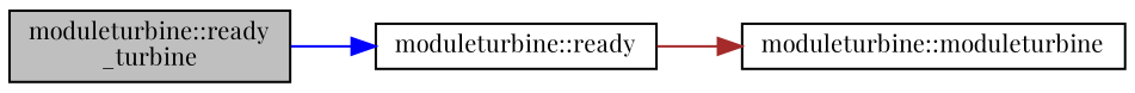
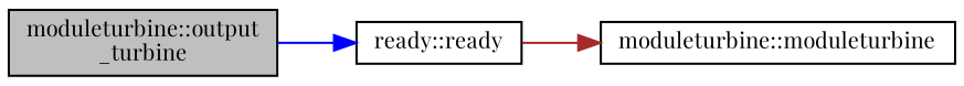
  digraph {
    fontname="Playfair Display"
    rankdir=LR
    node [color=black fillcolor=white fontname="Playfair Display" fontsize=10 shape=record style=filled]
    edge [fontname="Playfair Display" fontsize=10 labelfontname=Helvetica labelfontsize=10 style=solid]
-   n1 [fillcolor=grey75 fontcolor=black height=0.2 label="moduleturbine::ready\l_turbine" width=0.4]
-   n2 [height=0.2 label="moduleturbine::ready" width=0.4]
+   n1 [fillcolor=grey75 fontcolor=black height=0.2 label="moduleturbine::output\l_turbine" width=0.4]
+   n2 [height=0.2 label="ready::ready" width=0.4]
    n3 [height=0.2 label="moduleturbine::moduleturbine" width=0.4]
    n1 -> n2 [color=blue]
    n2 -> n3 [color=brown]
  }
